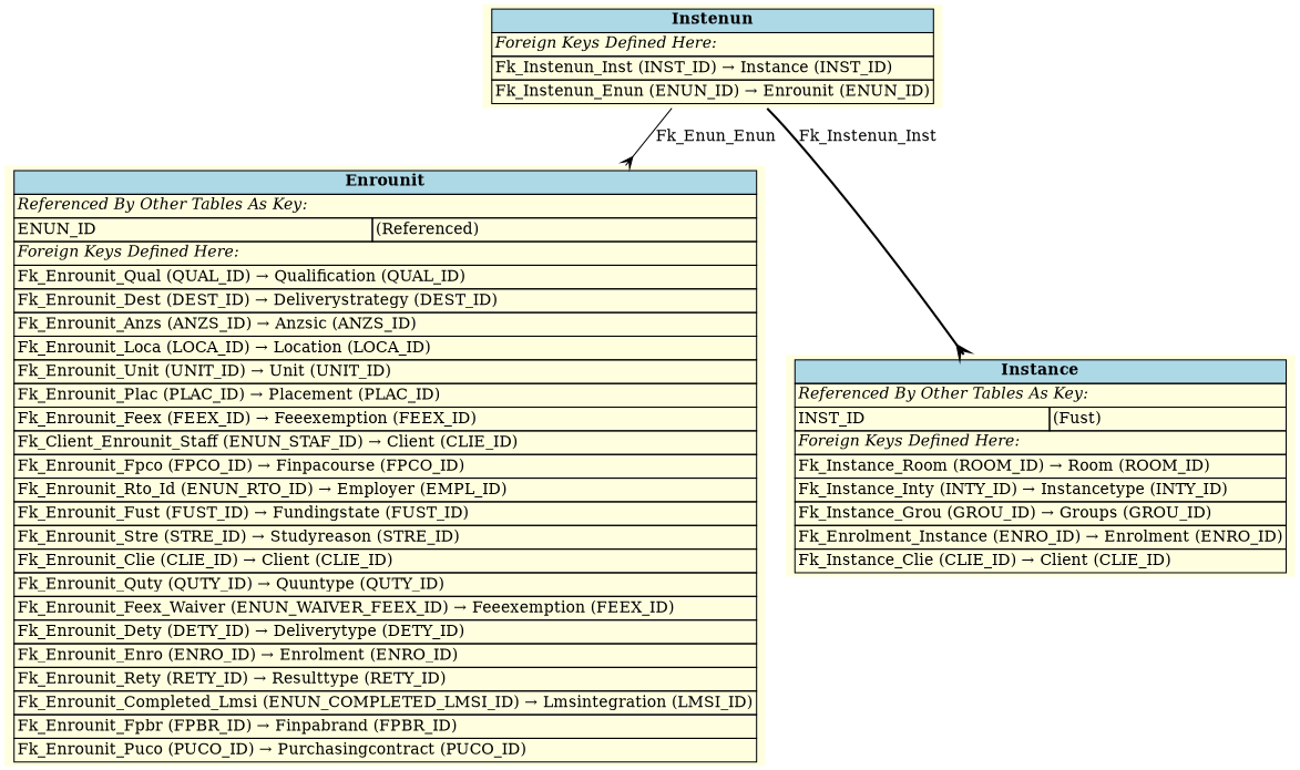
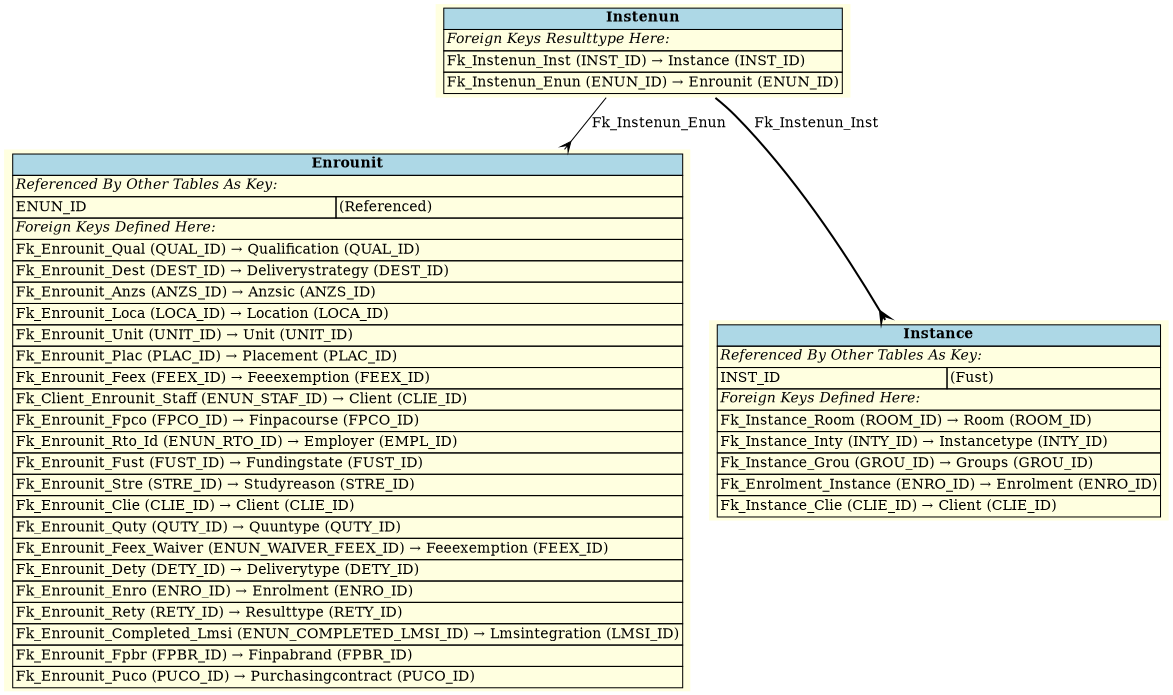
  digraph {
    rankdir=TB
    node [fillcolor=lightyellow shape=plaintext style=filled]
    edge [arrowhead=crow arrowtail=none dir=both labelfontsize=10]
    n1 [label=<     <TABLE BORDER="0" CELLBORDER="1" CELLSPACING="0" BGCOLOR="lightyellow">       <TR><TD COLSPAN="2" BGCOLOR="lightblue"><B>Enrounit</B></TD></TR>       <TR><TD COLSPAN="2" ALIGN="LEFT"><I>Referenced By Other Tables As Key:</I></TD></TR>       <TR><TD ALIGN="LEFT">ENUN_ID</TD><TD ALIGN="LEFT">(Referenced)</TD></TR>       <TR><TD COLSPAN="2" ALIGN="LEFT"><I>Foreign Keys Defined Here:</I></TD></TR>       <TR><TD ALIGN="LEFT" COLSPAN="2">Fk_Enrounit_Qual (QUAL_ID) &rarr; Qualification (QUAL_ID)</TD></TR>       <TR><TD ALIGN="LEFT" COLSPAN="2">Fk_Enrounit_Dest (DEST_ID) &rarr; Deliverystrategy (DEST_ID)</TD></TR>       <TR><TD ALIGN="LEFT" COLSPAN="2">Fk_Enrounit_Anzs (ANZS_ID) &rarr; Anzsic (ANZS_ID)</TD></TR>       <TR><TD ALIGN="LEFT" COLSPAN="2">Fk_Enrounit_Loca (LOCA_ID) &rarr; Location (LOCA_ID)</TD></TR>       <TR><TD ALIGN="LEFT" COLSPAN="2">Fk_Enrounit_Unit (UNIT_ID) &rarr; Unit (UNIT_ID)</TD></TR>       <TR><TD ALIGN="LEFT" COLSPAN="2">Fk_Enrounit_Plac (PLAC_ID) &rarr; Placement (PLAC_ID)</TD></TR>       <TR><TD ALIGN="LEFT" COLSPAN="2">Fk_Enrounit_Feex (FEEX_ID) &rarr; Feeexemption (FEEX_ID)</TD></TR>       <TR><TD ALIGN="LEFT" COLSPAN="2">Fk_Client_Enrounit_Staff (ENUN_STAF_ID) &rarr; Client (CLIE_ID)</TD></TR>       <TR><TD ALIGN="LEFT" COLSPAN="2">Fk_Enrounit_Fpco (FPCO_ID) &rarr; Finpacourse (FPCO_ID)</TD></TR>       <TR><TD ALIGN="LEFT" COLSPAN="2">Fk_Enrounit_Rto_Id (ENUN_RTO_ID) &rarr; Employer (EMPL_ID)</TD></TR>       <TR><TD ALIGN="LEFT" COLSPAN="2">Fk_Enrounit_Fust (FUST_ID) &rarr; Fundingstate (FUST_ID)</TD></TR>       <TR><TD ALIGN="LEFT" COLSPAN="2">Fk_Enrounit_Stre (STRE_ID) &rarr; Studyreason (STRE_ID)</TD></TR>       <TR><TD ALIGN="LEFT" COLSPAN="2">Fk_Enrounit_Clie (CLIE_ID) &rarr; Client (CLIE_ID)</TD></TR>       <TR><TD ALIGN="LEFT" COLSPAN="2">Fk_Enrounit_Quty (QUTY_ID) &rarr; Quuntype (QUTY_ID)</TD></TR>       <TR><TD ALIGN="LEFT" COLSPAN="2">Fk_Enrounit_Feex_Waiver (ENUN_WAIVER_FEEX_ID) &rarr; Feeexemption (FEEX_ID)</TD></TR>       <TR><TD ALIGN="LEFT" COLSPAN="2">Fk_Enrounit_Dety (DETY_ID) &rarr; Deliverytype (DETY_ID)</TD></TR>       <TR><TD ALIGN="LEFT" COLSPAN="2">Fk_Enrounit_Enro (ENRO_ID) &rarr; Enrolment (ENRO_ID)</TD></TR>       <TR><TD ALIGN="LEFT" COLSPAN="2">Fk_Enrounit_Rety (RETY_ID) &rarr; Resulttype (RETY_ID)</TD></TR>       <TR><TD ALIGN="LEFT" COLSPAN="2">Fk_Enrounit_Completed_Lmsi (ENUN_COMPLETED_LMSI_ID) &rarr; Lmsintegration (LMSI_ID)</TD></TR>       <TR><TD ALIGN="LEFT" COLSPAN="2">Fk_Enrounit_Fpbr (FPBR_ID) &rarr; Finpabrand (FPBR_ID)</TD></TR>       <TR><TD ALIGN="LEFT" COLSPAN="2">Fk_Enrounit_Puco (PUCO_ID) &rarr; Purchasingcontract (PUCO_ID)</TD></TR>     </TABLE>     >]
    n2 [label=<     <TABLE BORDER="0" CELLBORDER="1" CELLSPACING="0" BGCOLOR="lightyellow">       <TR><TD COLSPAN="2" BGCOLOR="lightblue"><B>Instance</B></TD></TR>       <TR><TD COLSPAN="2" ALIGN="LEFT"><I>Referenced By Other Tables As Key:</I></TD></TR>       <TR><TD ALIGN="LEFT">INST_ID</TD><TD ALIGN="LEFT">(Fust)</TD></TR>       <TR><TD COLSPAN="2" ALIGN="LEFT"><I>Foreign Keys Defined Here:</I></TD></TR>       <TR><TD ALIGN="LEFT" COLSPAN="2">Fk_Instance_Room (ROOM_ID) &rarr; Room (ROOM_ID)</TD></TR>       <TR><TD ALIGN="LEFT" COLSPAN="2">Fk_Instance_Inty (INTY_ID) &rarr; Instancetype (INTY_ID)</TD></TR>       <TR><TD ALIGN="LEFT" COLSPAN="2">Fk_Instance_Grou (GROU_ID) &rarr; Groups (GROU_ID)</TD></TR>       <TR><TD ALIGN="LEFT" COLSPAN="2">Fk_Enrolment_Instance (ENRO_ID) &rarr; Enrolment (ENRO_ID)</TD></TR>       <TR><TD ALIGN="LEFT" COLSPAN="2">Fk_Instance_Clie (CLIE_ID) &rarr; Client (CLIE_ID)</TD></TR>     </TABLE>     >]
-   n3 [label=<     <TABLE BORDER="0" CELLBORDER="1" CELLSPACING="0" BGCOLOR="lightyellow">       <TR><TD COLSPAN="2" BGCOLOR="lightblue"><B>Instenun</B></TD></TR>       <TR><TD COLSPAN="2" ALIGN="LEFT"><I>Foreign Keys Defined Here:</I></TD></TR>       <TR><TD ALIGN="LEFT" COLSPAN="2">Fk_Instenun_Inst (INST_ID) &rarr; Instance (INST_ID)</TD></TR>       <TR><TD ALIGN="LEFT" COLSPAN="2">Fk_Instenun_Enun (ENUN_ID) &rarr; Enrounit (ENUN_ID)</TD></TR>     </TABLE>     >]
-   n3 -> n1 [label=" Fk_Enun_Enun " style=solid]
+   n3 [label=<     <TABLE BORDER="0" CELLBORDER="1" CELLSPACING="0" BGCOLOR="lightyellow">       <TR><TD COLSPAN="2" BGCOLOR="lightblue"><B>Instenun</B></TD></TR>       <TR><TD COLSPAN="2" ALIGN="LEFT"><I>Foreign Keys Resulttype Here:</I></TD></TR>       <TR><TD ALIGN="LEFT" COLSPAN="2">Fk_Instenun_Inst (INST_ID) &rarr; Instance (INST_ID)</TD></TR>       <TR><TD ALIGN="LEFT" COLSPAN="2">Fk_Instenun_Enun (ENUN_ID) &rarr; Enrounit (ENUN_ID)</TD></TR>     </TABLE>     >]
+   n3 -> n1 [label=" Fk_Instenun_Enun " style=solid]
    n3 -> n2 [label=" Fk_Instenun_Inst " style=bold]
  }
